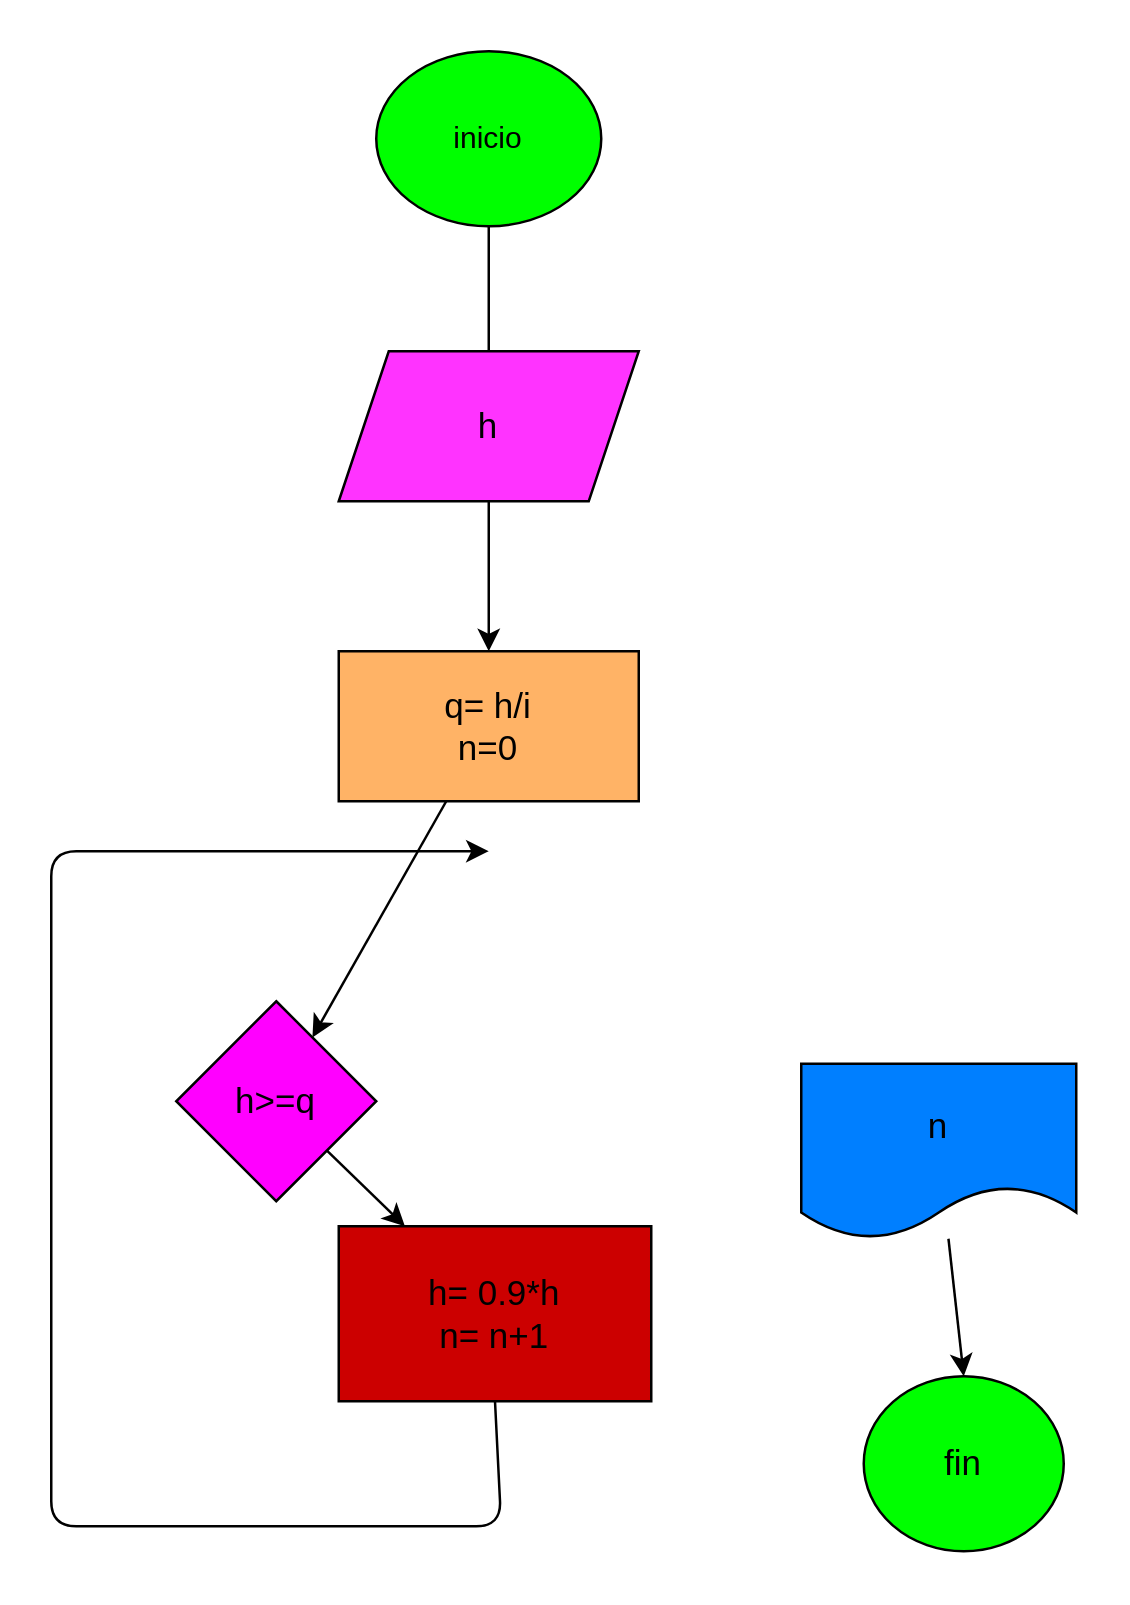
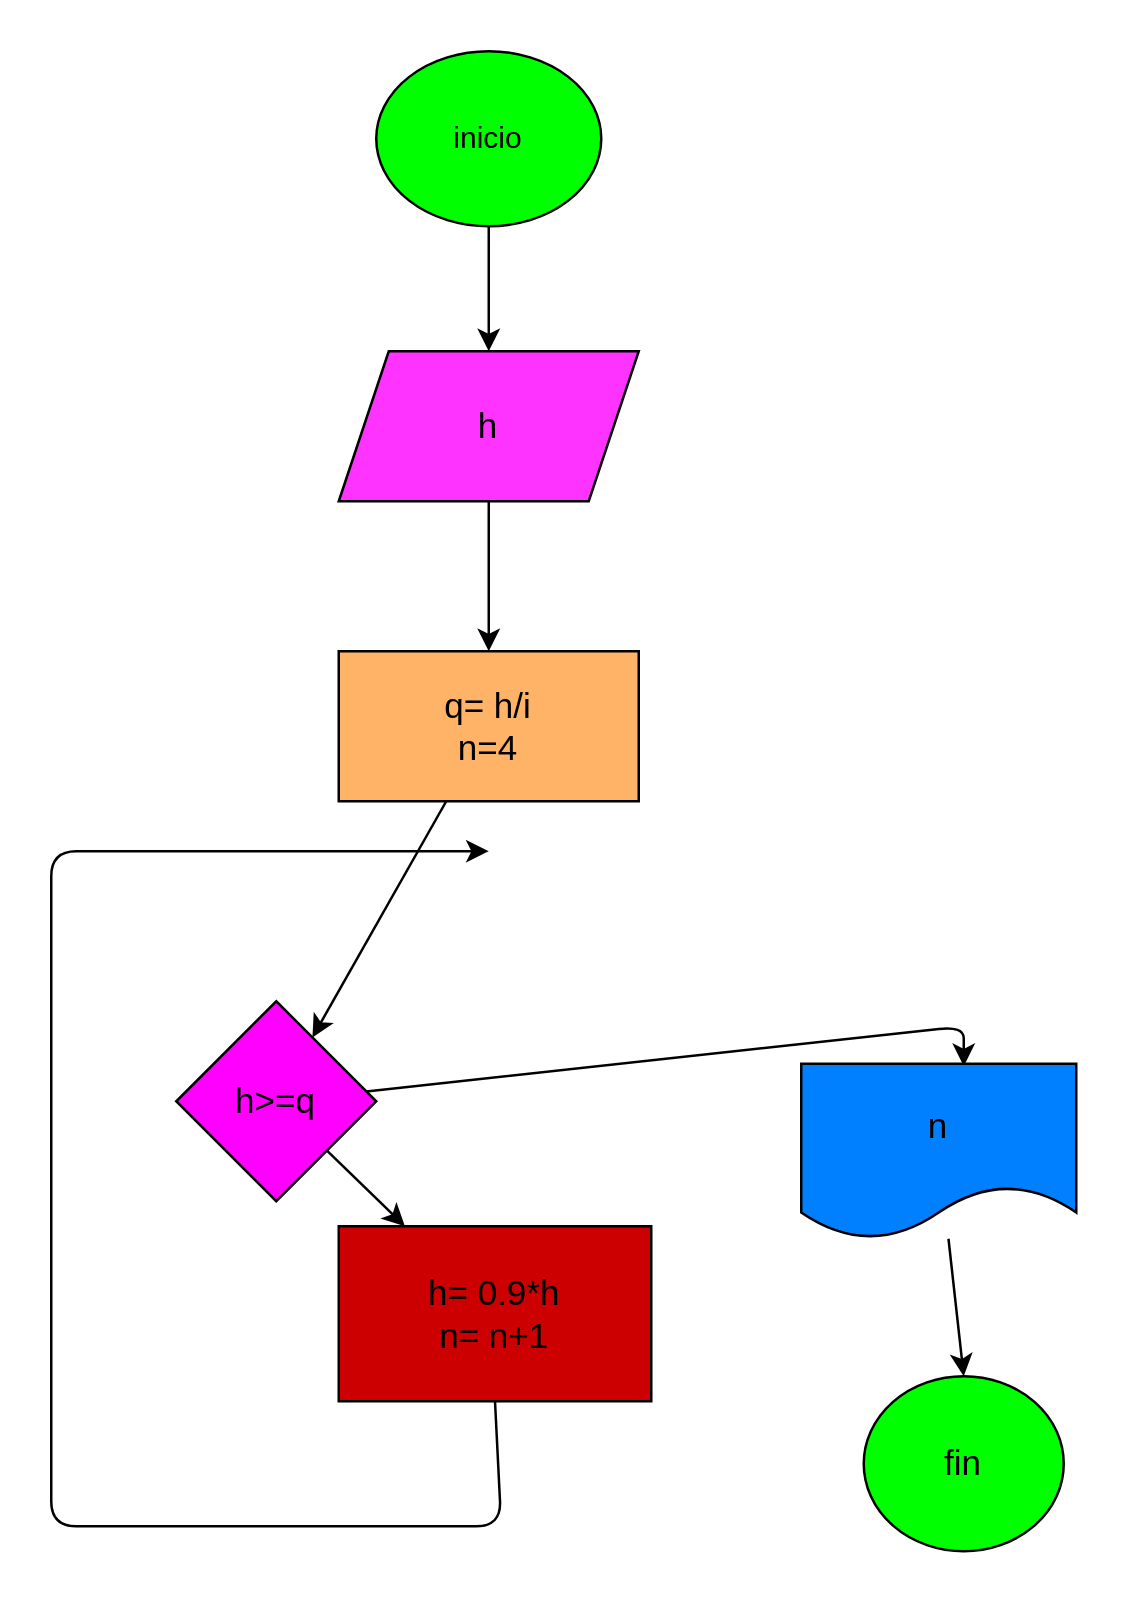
  <mxCell id="0" />
  <mxCell id="1" parent="0" />
- <mxCell id="2" style="edgeStyle=none;html=1;entryX=0.5;entryY=0;entryDx=0;entryDy=0;fontSize=14;endArrow=none;" edge="1" parent="1" source="3" target="7"><mxGeometry relative="1" as="geometry" /></mxCell>
+ <mxCell id="2" style="edgeStyle=none;html=1;entryX=0.5;entryY=0;entryDx=0;entryDy=0;fontSize=14;" edge="1" parent="1" source="3" target="7"><mxGeometry relative="1" as="geometry" /></mxCell>
  <mxCell id="3" value="inicio" style="ellipse;whiteSpace=wrap;html=1;fillColor=#00FF00;" vertex="1" parent="1"><mxGeometry x="150" y="20" width="90" height="70" as="geometry" /></mxCell>
  <mxCell id="4" style="edgeStyle=none;html=1;fontSize=14;" edge="1" parent="1" source="5" target="10"><mxGeometry relative="1" as="geometry" /></mxCell>
- <mxCell id="5" value="q= h/i&lt;br&gt;n=0" style="whiteSpace=wrap;html=1;fontSize=14;fillColor=#FFB366;" vertex="1" parent="1"><mxGeometry x="135" y="260" width="120" height="60" as="geometry" /></mxCell>
+ <mxCell id="5" value="q= h/i&lt;br&gt;n=4" style="whiteSpace=wrap;html=1;fontSize=14;fillColor=#FFB366;" vertex="1" parent="1"><mxGeometry x="135" y="260" width="120" height="60" as="geometry" /></mxCell>
  <mxCell id="6" style="edgeStyle=none;html=1;fontSize=14;" edge="1" parent="1" source="7" target="5"><mxGeometry relative="1" as="geometry" /></mxCell>
  <mxCell id="7" value="h" style="shape=parallelogram;perimeter=parallelogramPerimeter;whiteSpace=wrap;html=1;fixedSize=1;fontSize=14;fillColor=#FF33FF;" vertex="1" parent="1"><mxGeometry x="135" y="140" width="120" height="60" as="geometry" /></mxCell>
  <mxCell id="8" style="edgeStyle=none;html=1;fontSize=14;" edge="1" parent="1" source="10" target="12"><mxGeometry relative="1" as="geometry" /></mxCell>
+ <mxCell id="9" style="edgeStyle=none;html=1;entryX=0.591;entryY=0.014;entryDx=0;entryDy=0;entryPerimeter=0;fontSize=14;" edge="1" parent="1" source="10" target="14"><mxGeometry relative="1" as="geometry"><Array as="points"><mxPoint x="385" y="410" /></Array></mxGeometry></mxCell>
  <mxCell id="10" value="h&amp;gt;=q" style="rhombus;whiteSpace=wrap;html=1;fontSize=14;fillColor=#FF00FF;" vertex="1" parent="1"><mxGeometry x="70" y="400" width="80" height="80" as="geometry" /></mxCell>
  <mxCell id="11" style="edgeStyle=none;html=1;fontSize=14;exitX=0.5;exitY=1;exitDx=0;exitDy=0;" edge="1" parent="1" source="12"><mxGeometry relative="1" as="geometry"><mxPoint x="130" y="620" as="sourcePoint" /><mxPoint x="195" y="340" as="targetPoint" /><Array as="points"><mxPoint x="200" y="610" /><mxPoint x="20" y="610" /><mxPoint x="20" y="340" /></Array></mxGeometry></mxCell>
  <mxCell id="12" value="h= 0.9*h&lt;br&gt;n= n+1" style="whiteSpace=wrap;html=1;fontSize=14;fillColor=#CC0000;" vertex="1" parent="1"><mxGeometry x="135" y="490" width="125" height="70" as="geometry" /></mxCell>
  <mxCell id="13" style="edgeStyle=none;html=1;entryX=0.5;entryY=0;entryDx=0;entryDy=0;fontSize=14;" edge="1" parent="1" source="14" target="15"><mxGeometry relative="1" as="geometry" /></mxCell>
  <mxCell id="14" value="n" style="shape=document;whiteSpace=wrap;html=1;boundedLbl=1;fontSize=14;fillColor=#007FFF;" vertex="1" parent="1"><mxGeometry x="320" y="425" width="110" height="70" as="geometry" /></mxCell>
  <mxCell id="15" value="fin" style="ellipse;whiteSpace=wrap;html=1;fontSize=14;fillColor=#00FF00;" vertex="1" parent="1"><mxGeometry x="345" y="550" width="80" height="70" as="geometry" /></mxCell>
